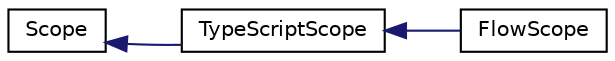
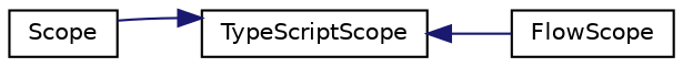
  digraph {
    rankdir=LR
    node [color=black fillcolor=white fontname=Helvetica fontsize=10 shape=record style=filled]
    edge [color=midnightblue dir=back fontname=Helvetica fontsize=10 labelfontname=Helvetica labelfontsize=10 style=solid]
    n1 [height=0.2 label=Scope width=0.4]
    n2 [height=0.2 label=TypeScriptScope width=0.4]
    n3 [height=0.2 label=FlowScope width=0.4]
-   n1 -> n2
+   n2 -> n1
    n2 -> n3
  }
